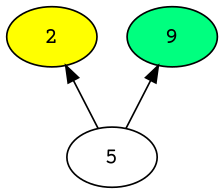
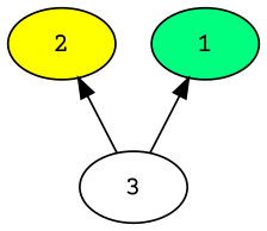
  digraph {
    fontname="Courier Prime"
    rankdir=BT
    node [fontname="Courier Prime" style=filled]
    edge [fontname="Courier Prime"]
    2 [fillcolor=yellow]
-   1 [fillcolor="#00FF7F" rank=source label=9]
-   5 [style=""]
+   1 [fillcolor="#00FF7F" rank=source]
+   5 [label=3 style=""]
    5 -> 2
    5 -> 1
  }
